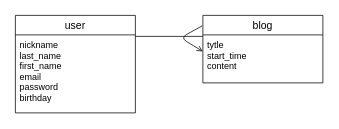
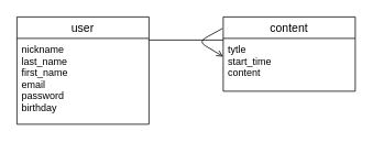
  <mxCell id="0" />
  <mxCell id="1" parent="0" />
  <mxCell id="2" value="user" style="swimlane;fontStyle=0;childLayout=stackLayout;horizontal=1;startSize=26;horizontalStack=0;resizeParent=1;resizeParentMax=0;resizeLast=0;collapsible=1;marginBottom=0;align=center;fontSize=14;" vertex="1" parent="1"><mxGeometry x="20" y="20" width="160" height="130" as="geometry" /></mxCell>
  <mxCell id="3" value="nickname&#10;last_name&#10;first_name&#10;email&#10;password&#10;birthday" style="text;strokeColor=none;fillColor=none;spacingLeft=4;spacingRight=4;overflow=hidden;rotatable=0;points=[[0,0.5],[1,0.5]];portConstraint=eastwest;fontSize=12;" vertex="1" parent="2"><mxGeometry y="26" width="160" height="104" as="geometry" /></mxCell>
- <mxCell id="4" value="blog" style="swimlane;fontStyle=0;childLayout=stackLayout;horizontal=1;startSize=26;horizontalStack=0;resizeParent=1;resizeParentMax=0;resizeLast=0;collapsible=1;marginBottom=0;align=center;fontSize=14;" vertex="1" parent="1"><mxGeometry x="270" y="20" width="160" height="90" as="geometry" /></mxCell>
+ <mxCell id="4" value="content" style="swimlane;fontStyle=0;childLayout=stackLayout;horizontal=1;startSize=26;horizontalStack=0;resizeParent=1;resizeParentMax=0;resizeLast=0;collapsible=1;marginBottom=0;align=center;fontSize=14;" vertex="1" parent="1"><mxGeometry x="270" y="20" width="160" height="90" as="geometry" /></mxCell>
  <mxCell id="5" value="tytle&#10;start_time&#10;content" style="text;strokeColor=none;fillColor=none;spacingLeft=4;spacingRight=4;overflow=hidden;rotatable=0;points=[[0,0.5],[1,0.5]];portConstraint=eastwest;fontSize=12;" vertex="1" parent="4"><mxGeometry y="26" width="160" height="64" as="geometry" /></mxCell>
  <mxCell id="6" value="" style="endArrow=open;html=1;entryX=0;entryY=0.344;entryDx=0;entryDy=0;entryPerimeter=0;exitX=-0.006;exitY=0.156;exitDx=0;exitDy=0;exitPerimeter=0;" edge="1" parent="4" source="4" target="5"><mxGeometry width="50" height="50" relative="1" as="geometry"><mxPoint x="-40" as="sourcePoint" /><mxPoint x="-20" y="70" as="targetPoint" /><Array as="points"><mxPoint x="-30" y="30" /></Array></mxGeometry></mxCell>
  <mxCell id="7" value="" style="endArrow=none;html=1;" edge="1" parent="1"><mxGeometry width="50" height="50" relative="1" as="geometry"><mxPoint x="180" y="48" as="sourcePoint" /><mxPoint x="270" y="48" as="targetPoint" /></mxGeometry></mxCell>
